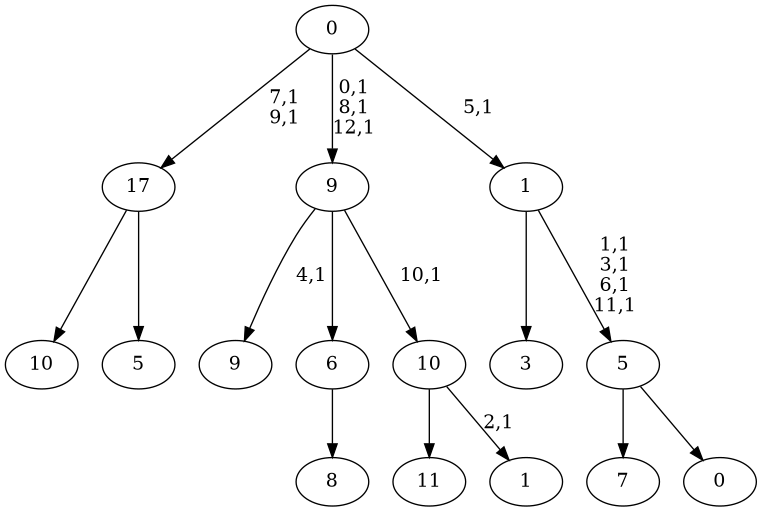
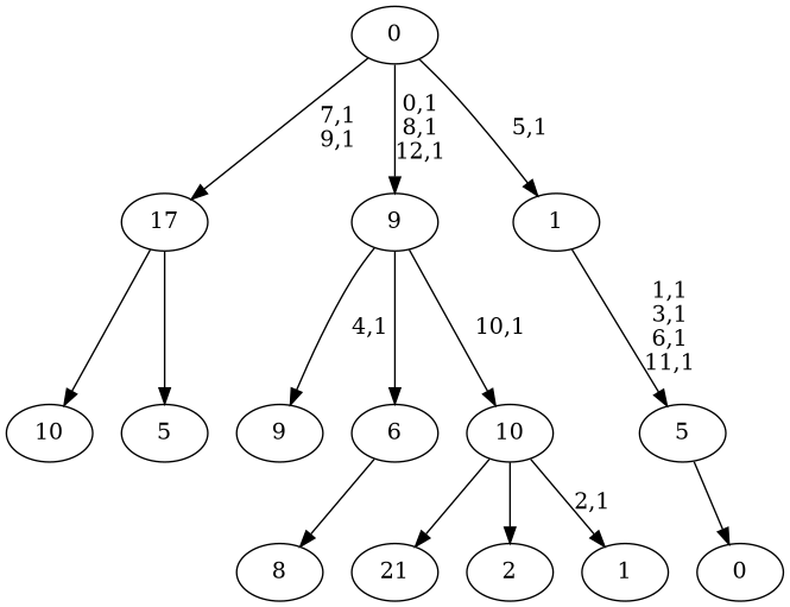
  digraph {
-   n1 [label=11]
+   n1 [label=21]
    n2 [label=10]
    n3 [label=9]
    n4 [label=8]
-   n5 [label=7]
    n6 [label=6]
    n7 [label=5]
    17
-   n9 [label=3]
+   n10 [label=2]
    n11 [label=1]
    10
    9
    n14 [label=0]
    5
    1
    0
    n6 -> n4
    17 -> n2
    17 -> n7
    10 -> n1
+   10 -> n10
    10 -> n11 [label="2,1"]
    9 -> n3 [label="4,1"]
    9 -> n6
    9 -> 10 [label="10,1"]
-   5 -> n5
    5 -> n14
-   1 -> n9
    1 -> 5 [label="1,1\n3,1\n6,1\n11,1"]
    0 -> 17 [label="7,1\n9,1"]
    0 -> 9 [label="0,1\n8,1\n12,1"]
    0 -> 1 [label="5,1"]
  }
